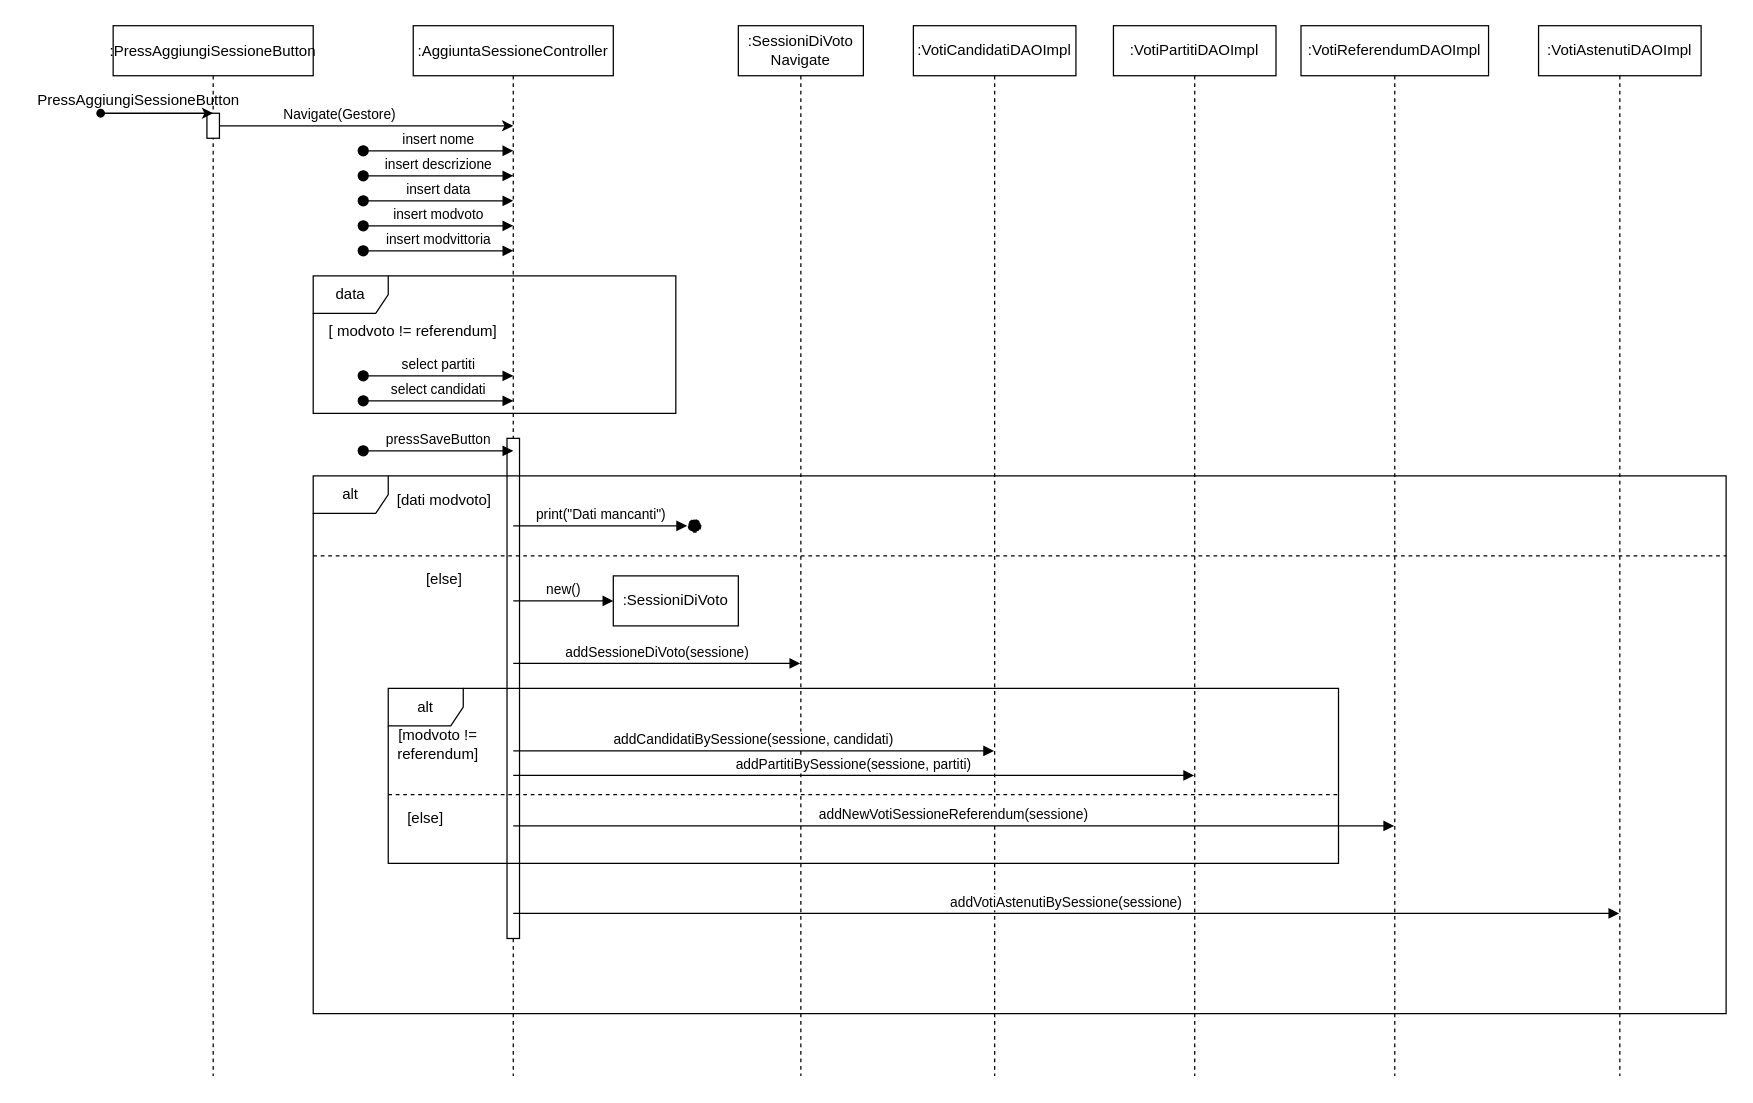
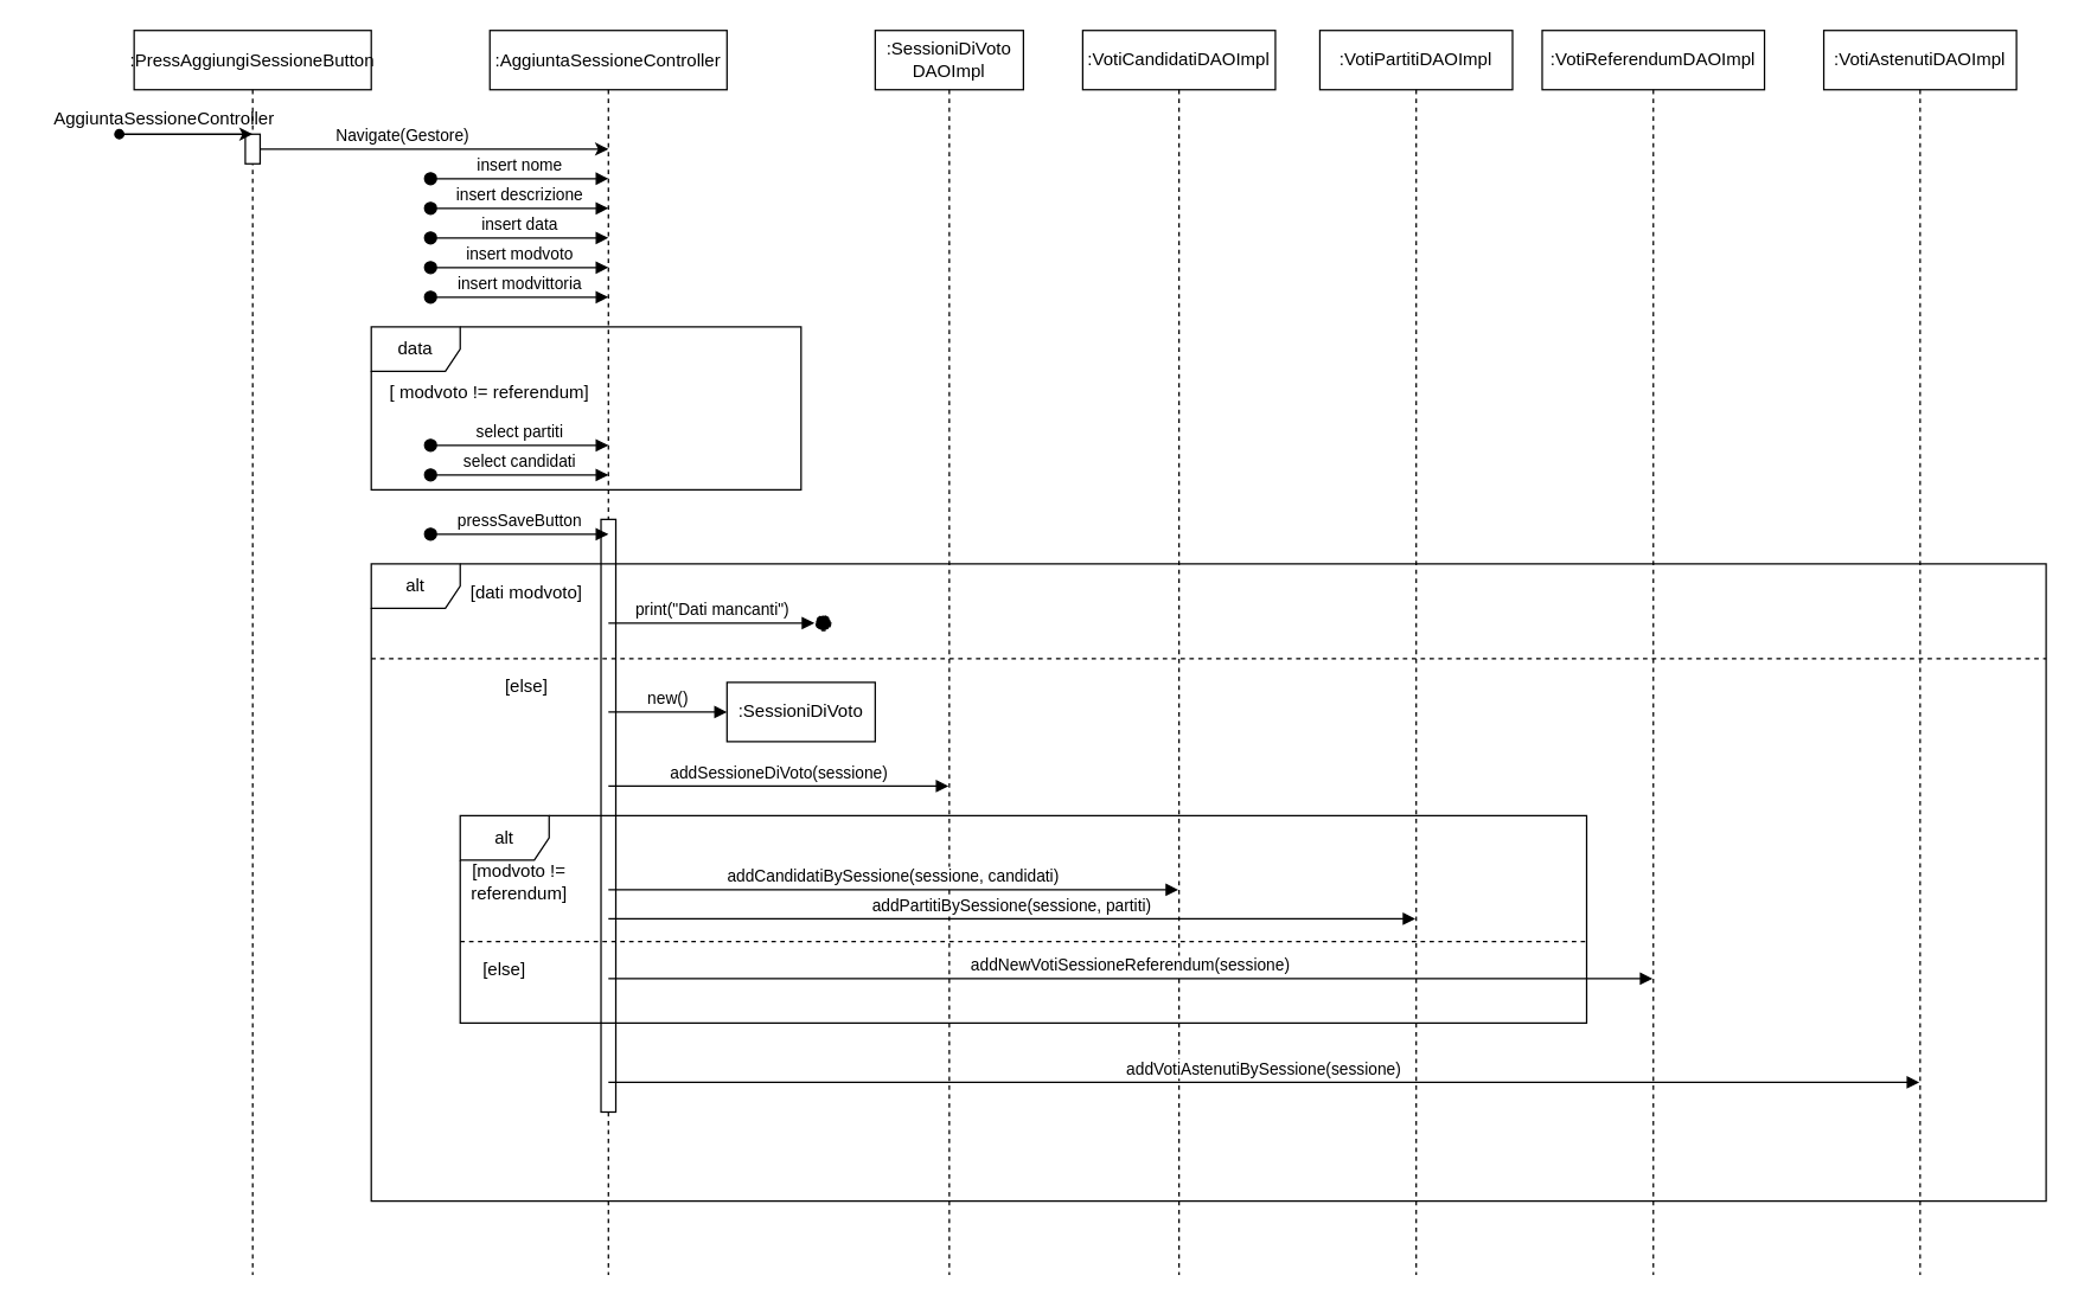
  <mxCell id="0" />
  <mxCell id="1" parent="0" />
  <mxCell id="2" value=":PressAggiungiSessioneButton" style="shape=umlLifeline;perimeter=lifelinePerimeter;container=1;collapsible=0;recursiveResize=0;rounded=0;shadow=0;strokeWidth=1;" parent="1" vertex="1"><mxGeometry x="90" y="20" width="160" height="840" as="geometry" /></mxCell>
  <mxCell id="3" value="" style="points=[];perimeter=orthogonalPerimeter;rounded=0;shadow=0;strokeWidth=1;" parent="2" vertex="1"><mxGeometry x="75" y="70" width="10" height="20" as="geometry" /></mxCell>
  <mxCell id="4" value=":AggiuntaSessioneController" style="shape=umlLifeline;perimeter=lifelinePerimeter;container=1;collapsible=0;recursiveResize=0;rounded=0;shadow=0;strokeWidth=1;" parent="1" vertex="1"><mxGeometry x="330" y="20" width="160" height="840" as="geometry" /></mxCell>
  <mxCell id="5" value="insert nome" style="html=1;verticalAlign=bottom;startArrow=oval;startFill=1;endArrow=block;startSize=8;rounded=0;" parent="4" edge="1"><mxGeometry width="60" relative="1" as="geometry"><mxPoint x="-40" y="100" as="sourcePoint" /><mxPoint x="80" y="100" as="targetPoint" /></mxGeometry></mxCell>
  <mxCell id="6" value="insert descrizione" style="html=1;verticalAlign=bottom;startArrow=oval;startFill=1;endArrow=block;startSize=8;rounded=0;" parent="4" edge="1"><mxGeometry width="60" relative="1" as="geometry"><mxPoint x="-40" y="120" as="sourcePoint" /><mxPoint x="80" y="120" as="targetPoint" /></mxGeometry></mxCell>
  <mxCell id="7" value="insert data" style="html=1;verticalAlign=bottom;startArrow=oval;startFill=1;endArrow=block;startSize=8;rounded=0;" parent="4" edge="1"><mxGeometry width="60" relative="1" as="geometry"><mxPoint x="-40" y="140" as="sourcePoint" /><mxPoint x="80" y="140" as="targetPoint" /></mxGeometry></mxCell>
  <mxCell id="8" value="insert modvoto" style="html=1;verticalAlign=bottom;startArrow=oval;startFill=1;endArrow=block;startSize=8;rounded=0;" parent="4" edge="1"><mxGeometry width="60" relative="1" as="geometry"><mxPoint x="-40" y="160" as="sourcePoint" /><mxPoint x="80" y="160" as="targetPoint" /></mxGeometry></mxCell>
  <mxCell id="9" value="insert modvittoria" style="html=1;verticalAlign=bottom;startArrow=oval;startFill=1;endArrow=block;startSize=8;rounded=0;" parent="4" edge="1"><mxGeometry width="60" relative="1" as="geometry"><mxPoint x="-40" y="180" as="sourcePoint" /><mxPoint x="80" y="180" as="targetPoint" /></mxGeometry></mxCell>
  <mxCell id="10" value="" style="html=1;points=[];perimeter=orthogonalPerimeter;" parent="4" vertex="1"><mxGeometry x="75" y="330" width="10" height="400" as="geometry" /></mxCell>
  <mxCell id="11" style="edgeStyle=orthogonalEdgeStyle;rounded=0;orthogonalLoop=1;jettySize=auto;html=1;entryX=0.5;entryY=0.063;entryDx=0;entryDy=0;entryPerimeter=0;" parent="1" source="3" edge="1"><mxGeometry relative="1" as="geometry"><mxPoint x="410" y="100.08" as="targetPoint" /></mxGeometry></mxCell>
  <mxCell id="12" value="Navigate(Gestore)" style="edgeLabel;html=1;align=center;verticalAlign=middle;resizable=0;points=[];" parent="11" vertex="1" connectable="0"><mxGeometry x="-0.2" y="2" relative="1" as="geometry"><mxPoint x="1" y="-8" as="offset" /></mxGeometry></mxCell>
  <mxCell id="13" value="data" style="shape=umlFrame;whiteSpace=wrap;html=1;" parent="1" vertex="1"><mxGeometry x="250" y="220" width="290" height="110" as="geometry" /></mxCell>
  <mxCell id="14" value="[ modvoto != referendum]" style="text;html=1;strokeColor=none;fillColor=none;align=center;verticalAlign=middle;whiteSpace=wrap;rounded=0;" parent="1" vertex="1"><mxGeometry x="260" y="250" width="140" height="30" as="geometry" /></mxCell>
  <mxCell id="15" value="select partiti" style="html=1;verticalAlign=bottom;startArrow=oval;startFill=1;endArrow=block;startSize=8;rounded=0;" parent="1" edge="1"><mxGeometry width="60" relative="1" as="geometry"><mxPoint x="290" y="300" as="sourcePoint" /><mxPoint x="410" y="300" as="targetPoint" /></mxGeometry></mxCell>
  <mxCell id="16" value="select candidati" style="html=1;verticalAlign=bottom;startArrow=oval;startFill=1;endArrow=block;startSize=8;rounded=0;" parent="1" edge="1"><mxGeometry width="60" relative="1" as="geometry"><mxPoint x="290" y="320" as="sourcePoint" /><mxPoint x="410" y="320" as="targetPoint" /></mxGeometry></mxCell>
  <mxCell id="17" value="pressSaveButton" style="html=1;verticalAlign=bottom;startArrow=oval;startFill=1;endArrow=block;startSize=8;rounded=0;" parent="1" edge="1"><mxGeometry width="60" relative="1" as="geometry"><mxPoint x="290" y="360" as="sourcePoint" /><mxPoint x="410" y="360" as="targetPoint" /></mxGeometry></mxCell>
  <mxCell id="18" value="alt" style="shape=umlFrame;whiteSpace=wrap;html=1;" parent="1" vertex="1"><mxGeometry x="250" y="380" width="1130" height="430" as="geometry" /></mxCell>
  <mxCell id="19" value="[dati modvoto]" style="text;html=1;strokeColor=none;fillColor=none;align=center;verticalAlign=middle;whiteSpace=wrap;rounded=0;" parent="1" vertex="1"><mxGeometry x="310" y="385" width="90" height="30" as="geometry" /></mxCell>
  <mxCell id="20" value="print(&quot;Dati mancanti&quot;)" style="html=1;verticalAlign=bottom;endArrow=block;rounded=0;" parent="1" edge="1"><mxGeometry width="80" relative="1" as="geometry"><mxPoint x="410" y="420" as="sourcePoint" /><mxPoint x="549" y="420" as="targetPoint" /></mxGeometry></mxCell>
  <mxCell id="21" value="" style="line;strokeWidth=1;fillColor=none;align=left;verticalAlign=middle;spacingTop=-1;spacingLeft=3;spacingRight=3;rotatable=0;labelPosition=right;points=[];portConstraint=eastwest;dashed=1;" parent="1" vertex="1"><mxGeometry x="250" y="440" width="1130" height="8" as="geometry" /></mxCell>
  <mxCell id="22" value="[else]" style="text;html=1;strokeColor=none;fillColor=none;align=center;verticalAlign=middle;whiteSpace=wrap;rounded=0;" parent="1" vertex="1"><mxGeometry x="310" y="448" width="90" height="30" as="geometry" /></mxCell>
  <mxCell id="23" value="" style="ellipse;whiteSpace=wrap;html=1;aspect=fixed;dashed=1;fillColor=#000000;" parent="1" vertex="1"><mxGeometry x="550" y="415" width="10" height="10" as="geometry" /></mxCell>
  <mxCell id="24" value="new()" style="html=1;verticalAlign=bottom;endArrow=block;rounded=0;" parent="1" edge="1"><mxGeometry width="80" relative="1" as="geometry"><mxPoint x="410" y="480" as="sourcePoint" /><mxPoint x="490" y="480" as="targetPoint" /></mxGeometry></mxCell>
  <mxCell id="25" value=":SessioniDiVoto" style="shape=umlLifeline;perimeter=lifelinePerimeter;whiteSpace=wrap;html=1;container=1;collapsible=0;recursiveResize=0;outlineConnect=0;fillColor=#FFFFFF;" parent="1" vertex="1"><mxGeometry x="490" y="460" width="100" height="40" as="geometry" /></mxCell>
- <mxCell id="26" value=":SessioniDiVoto&lt;br&gt;Navigate" style="shape=umlLifeline;perimeter=lifelinePerimeter;whiteSpace=wrap;html=1;container=1;collapsible=0;recursiveResize=0;outlineConnect=0;fillColor=#FFFFFF;" parent="1" vertex="1"><mxGeometry x="590" y="20" width="100" height="840" as="geometry" /></mxCell>
+ <mxCell id="26" value=":SessioniDiVoto&lt;br&gt;DAOImpl" style="shape=umlLifeline;perimeter=lifelinePerimeter;whiteSpace=wrap;html=1;container=1;collapsible=0;recursiveResize=0;outlineConnect=0;fillColor=#FFFFFF;" parent="1" vertex="1"><mxGeometry x="590" y="20" width="100" height="840" as="geometry" /></mxCell>
  <mxCell id="27" value="addSessioneDiVoto(sessione)" style="html=1;verticalAlign=bottom;endArrow=block;rounded=0;" parent="1" target="26" edge="1"><mxGeometry width="80" relative="1" as="geometry"><mxPoint x="410" y="530" as="sourcePoint" /><mxPoint x="490" y="530" as="targetPoint" /></mxGeometry></mxCell>
  <mxCell id="28" value="alt" style="shape=umlFrame;whiteSpace=wrap;html=1;fillColor=#FFFFFF;" parent="1" vertex="1"><mxGeometry x="310" y="550" width="760" height="140" as="geometry" /></mxCell>
  <mxCell id="29" value="[modvoto != referendum]" style="text;html=1;strokeColor=none;fillColor=none;align=center;verticalAlign=middle;whiteSpace=wrap;rounded=0;" parent="1" vertex="1"><mxGeometry x="310" y="580" width="80" height="30" as="geometry" /></mxCell>
  <mxCell id="30" value=":VotiCandidatiDAOImpl" style="shape=umlLifeline;perimeter=lifelinePerimeter;whiteSpace=wrap;html=1;container=1;collapsible=0;recursiveResize=0;outlineConnect=0;fillColor=#FFFFFF;" parent="1" vertex="1"><mxGeometry x="730" y="20" width="130" height="840" as="geometry" /></mxCell>
  <mxCell id="31" value="addCandidatiBySessione(sessione, candidati)" style="html=1;verticalAlign=bottom;endArrow=block;rounded=0;" parent="1" target="30" edge="1"><mxGeometry width="80" relative="1" as="geometry"><mxPoint x="410" y="600" as="sourcePoint" /><mxPoint x="490" y="600" as="targetPoint" /></mxGeometry></mxCell>
  <mxCell id="32" value=":VotiPartitiDAOImpl" style="shape=umlLifeline;perimeter=lifelinePerimeter;whiteSpace=wrap;html=1;container=1;collapsible=0;recursiveResize=0;outlineConnect=0;fillColor=#FFFFFF;" parent="1" vertex="1"><mxGeometry x="890" y="20" width="130" height="840" as="geometry" /></mxCell>
  <mxCell id="33" value="addPartitiBySessione(sessione, partiti)" style="html=1;verticalAlign=bottom;endArrow=block;rounded=0;" parent="1" target="32" edge="1"><mxGeometry width="80" relative="1" as="geometry"><mxPoint x="410" y="619.58" as="sourcePoint" /><mxPoint x="794.5" y="619.58" as="targetPoint" /></mxGeometry></mxCell>
  <mxCell id="34" value=":VotiAstenutiDAOImpl" style="shape=umlLifeline;perimeter=lifelinePerimeter;whiteSpace=wrap;html=1;container=1;collapsible=0;recursiveResize=0;outlineConnect=0;fillColor=#FFFFFF;" parent="1" vertex="1"><mxGeometry x="1230" y="20" width="130" height="840" as="geometry" /></mxCell>
  <mxCell id="35" value="addVotiAstenutiBySessione(sessione)" style="html=1;verticalAlign=bottom;endArrow=block;rounded=0;" parent="1" target="34" edge="1"><mxGeometry width="80" relative="1" as="geometry"><mxPoint x="410" y="730" as="sourcePoint" /><mxPoint x="490" y="730" as="targetPoint" /></mxGeometry></mxCell>
  <mxCell id="36" value="addNewVotiSessioneReferendum(sessione)" style="html=1;verticalAlign=bottom;endArrow=block;rounded=0;" parent="1" target="37" edge="1"><mxGeometry width="80" relative="1" as="geometry"><mxPoint x="410" y="660" as="sourcePoint" /><mxPoint x="1094.5" y="660" as="targetPoint" /></mxGeometry></mxCell>
  <mxCell id="37" value=":VotiReferendumDAOImpl" style="shape=umlLifeline;perimeter=lifelinePerimeter;whiteSpace=wrap;html=1;container=1;collapsible=0;recursiveResize=0;outlineConnect=0;fillColor=#FFFFFF;" parent="1" vertex="1"><mxGeometry x="1040" y="20" width="150" height="840" as="geometry" /></mxCell>
  <mxCell id="38" value="" style="line;strokeWidth=1;fillColor=none;align=left;verticalAlign=middle;spacingTop=-1;spacingLeft=3;spacingRight=3;rotatable=0;labelPosition=right;points=[];portConstraint=eastwest;dashed=1;" parent="1" vertex="1"><mxGeometry x="310" y="631" width="760" height="8" as="geometry" /></mxCell>
  <mxCell id="39" value="[else]" style="text;html=1;strokeColor=none;fillColor=none;align=center;verticalAlign=middle;whiteSpace=wrap;rounded=0;" parent="1" vertex="1"><mxGeometry x="270" y="639" width="140" height="30" as="geometry" /></mxCell>
  <mxCell id="40" value="" style="endArrow=classic;html=1;rounded=0;entryX=0.5;entryY=0;entryDx=0;entryDy=0;entryPerimeter=0;startArrow=oval;startFill=1;" parent="1" target="3" edge="1"><mxGeometry width="50" height="50" relative="1" as="geometry"><mxPoint x="80" y="90" as="sourcePoint" /><mxPoint x="120" y="110" as="targetPoint" /></mxGeometry></mxCell>
- <mxCell id="41" value="PressAggiungiSessioneButton" style="text;html=1;align=center;verticalAlign=middle;resizable=0;points=[];autosize=1;strokeColor=none;fillColor=none;" parent="1" vertex="1"><mxGeometry x="20" y="70" width="180" height="20" as="geometry" /></mxCell>
+ <mxCell id="41" value="AggiuntaSessioneController" style="text;html=1;align=center;verticalAlign=middle;resizable=0;points=[];autosize=1;strokeColor=none;fillColor=none;" parent="1" vertex="1"><mxGeometry x="20" y="70" width="180" height="20" as="geometry" /></mxCell>
